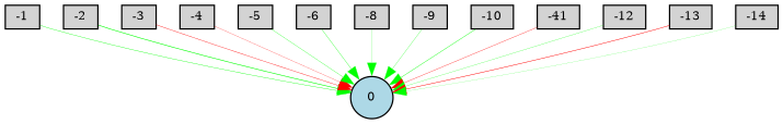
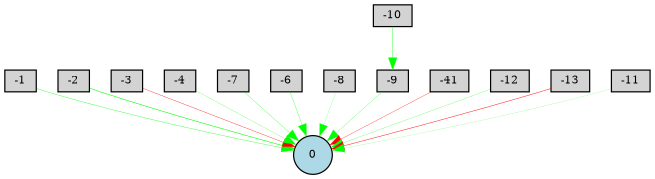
  digraph {
    node [fillcolor=lightgray fontsize=9 shape=box style=filled]
    edge [color=green style=solid]
    -1 [height=0.2 width=0.2]
    0 [fillcolor=lightblue height=0.2 shape=circle width=0.2]
    -2 [height=0.2 width=0.2]
    -3 [height=0.2 width=0.2]
    -4 [height=0.2 width=0.2]
-   -5 [height=0.2 width=0.2]
+   -5 [height=0.2 width=0.2 label=-7]
    -6 [height=0.2 width=0.2]
    -8 [height=0.2 width=0.2]
    -9 [height=0.2 width=0.2]
    -10 [height=0.2 width=0.2]
    n11 [height=0.2 label=-41 width=0.2]
    -12 [height=0.2 width=0.2]
    -13 [height=0.2 width=0.2]
-   -14 [height=0.2 width=0.2]
+   -14 [height=0.2 width=0.2 label=-11]
    -1 -> 0 [penwidth=0.2793421996148604]
    -2 -> 0 [penwidth=0.4602505058928038]
    -3 -> 0 [color=red penwidth=0.2872891729962699]
-   -4 -> 0 [color=red penwidth=0.17665193695403902]
+   -4 -> 0 [penwidth=0.17665193695403902]
    -5 -> 0 [penwidth=0.22336465137024866]
    -6 -> 0 [penwidth=0.2380979284309654]
    -8 -> 0 [penwidth=0.135278298122821]
    -9 -> 0 [penwidth=0.19336034704029054]
-   -10 -> 0 [penwidth=0.3101456351482079]
+   -10 -> -9 [penwidth=0.3101456351482079]
    n11 -> 0 [color=red penwidth=0.25182084770941127]
    -12 -> 0 [penwidth=0.18276758952287456]
    -13 -> 0 [color=red penwidth=0.3688838574071287]
    -14 -> 0 [penwidth=0.11662816130720526]
  }
